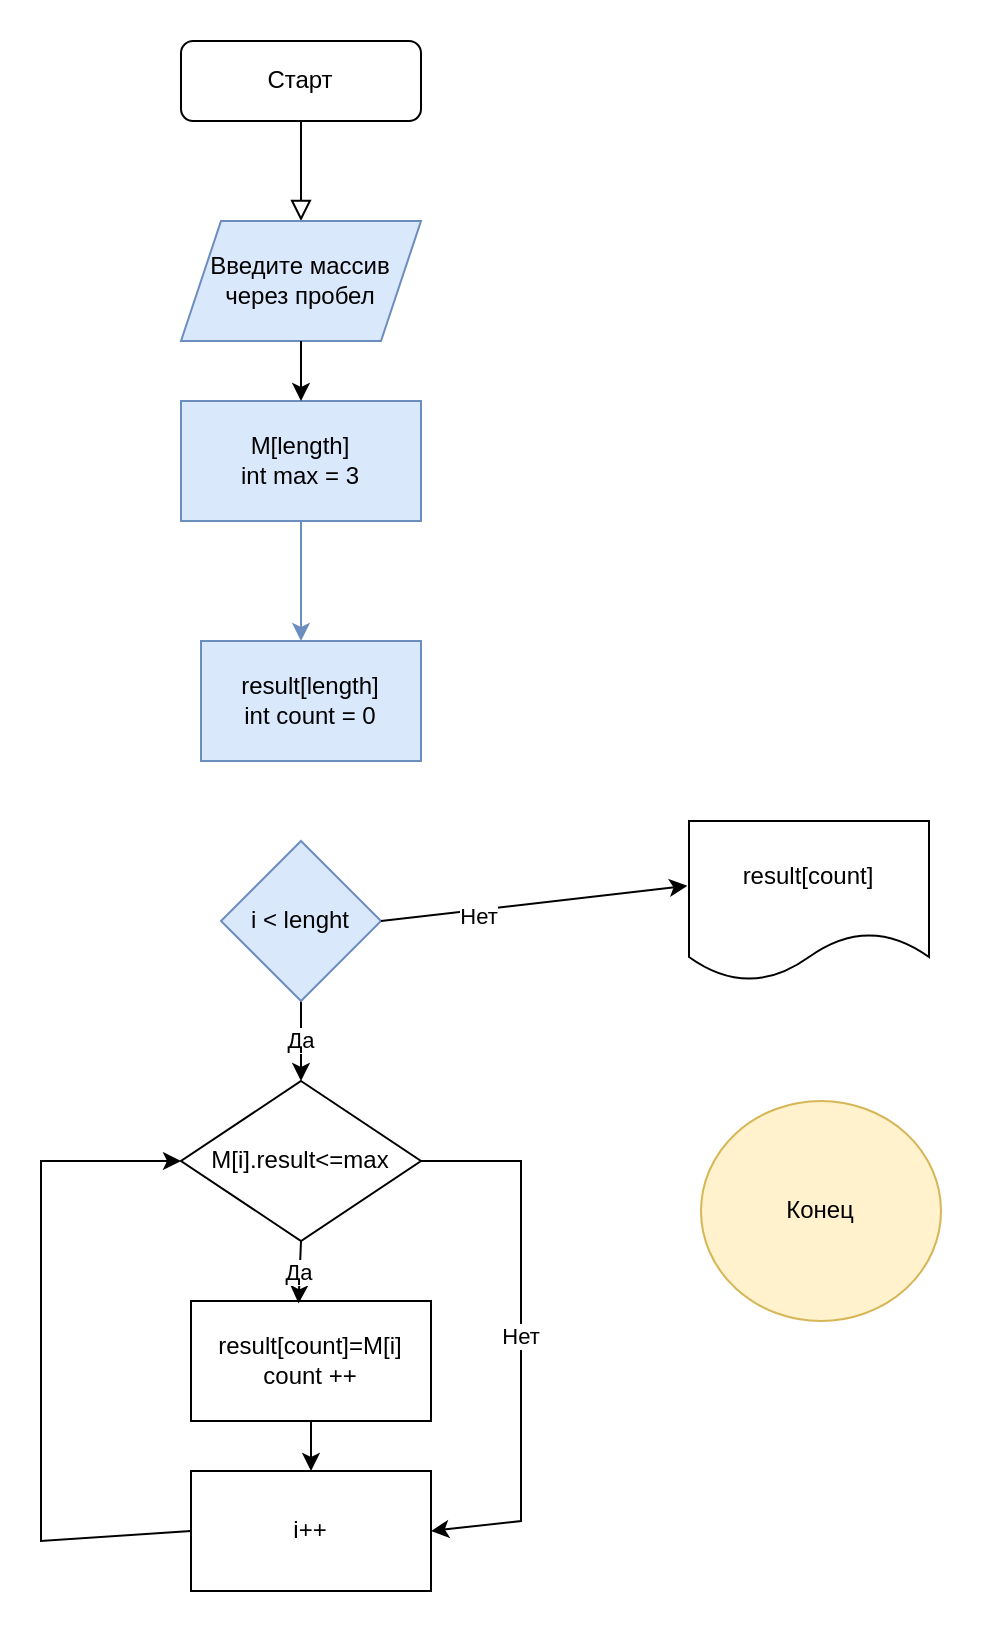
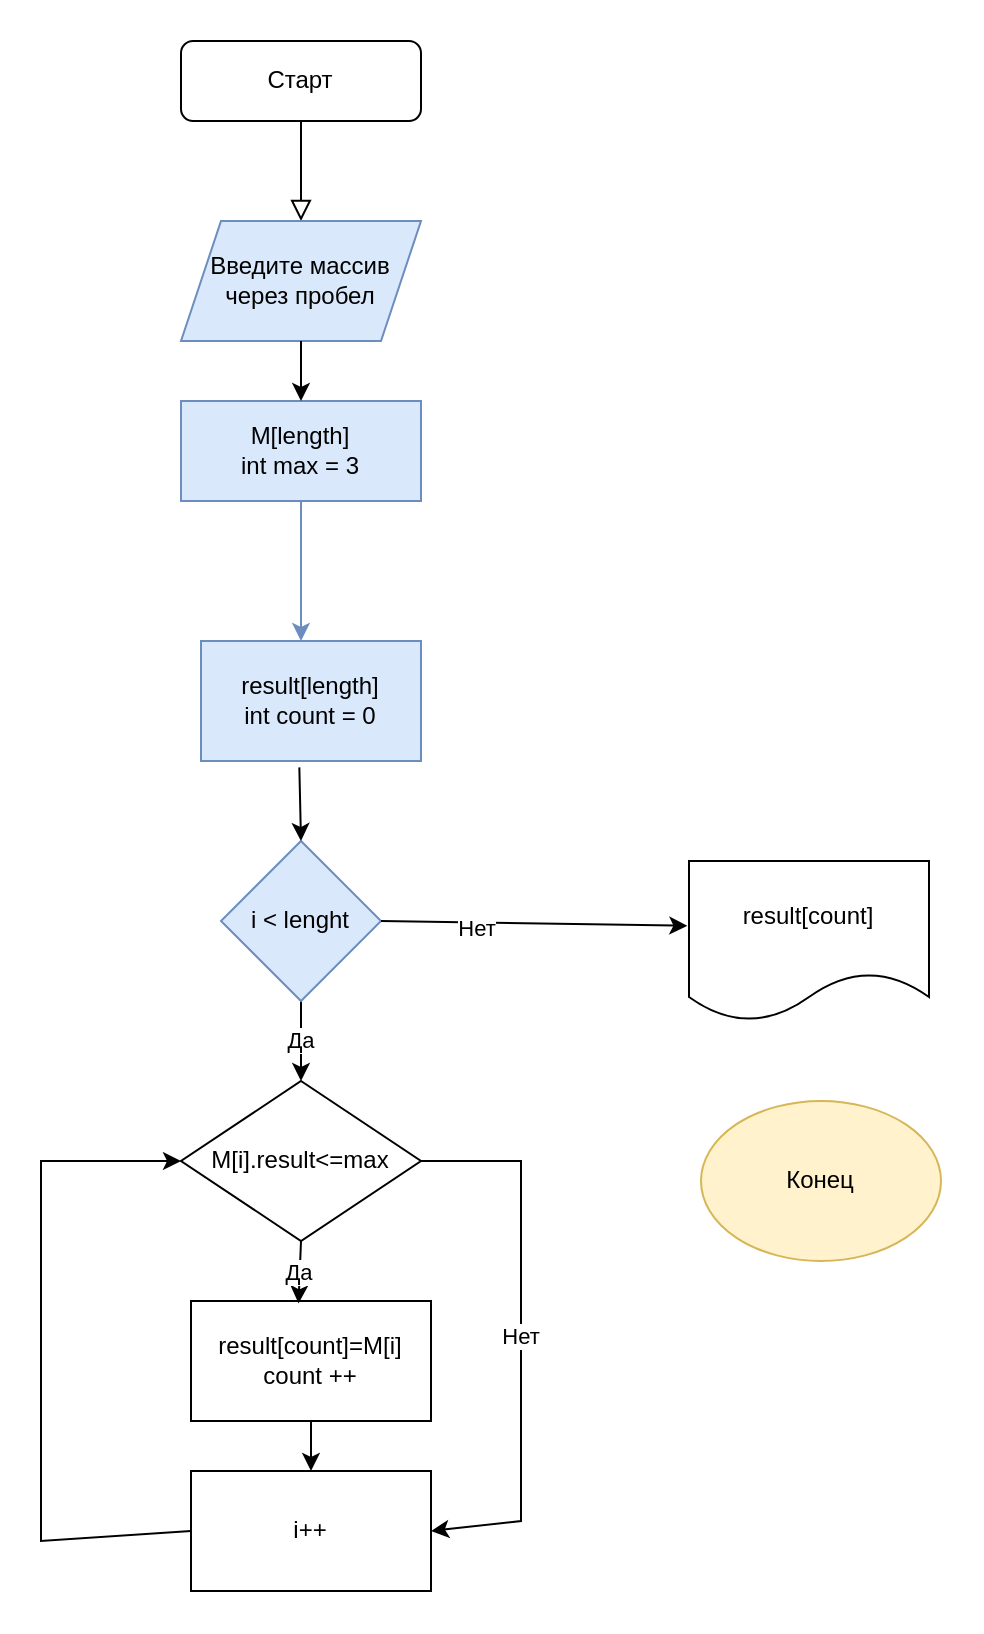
  <mxCell id="0" />
  <mxCell id="1" parent="0" />
  <mxCell id="2" value="" style="rounded=0;html=1;jettySize=auto;orthogonalLoop=1;fontSize=11;endArrow=block;endFill=0;endSize=8;strokeWidth=1;shadow=0;labelBackgroundColor=none;edgeStyle=orthogonalEdgeStyle;" parent="1" source="3" edge="1"><mxGeometry relative="1" as="geometry"><mxPoint x="150" y="110" as="targetPoint" /></mxGeometry></mxCell>
  <mxCell id="3" value="Старт" style="rounded=1;whiteSpace=wrap;html=1;fontSize=12;glass=0;strokeWidth=1;shadow=0;" parent="1" vertex="1"><mxGeometry x="90" y="20" width="120" height="40" as="geometry" /></mxCell>
  <mxCell id="4" value="Введите массив&lt;br&gt;через пробел" style="shape=parallelogram;perimeter=parallelogramPerimeter;whiteSpace=wrap;html=1;fixedSize=1;fillColor=#dae8fc;strokeColor=#6c8ebf;" vertex="1" parent="1"><mxGeometry x="90" y="110" width="120" height="60" as="geometry" /></mxCell>
  <mxCell id="5" value="" style="edgeStyle=orthogonalEdgeStyle;rounded=0;orthogonalLoop=1;jettySize=auto;html=1;fillColor=#dae8fc;strokeColor=#6c8ebf;" edge="1" parent="1" source="6"><mxGeometry relative="1" as="geometry"><mxPoint x="150" y="320" as="targetPoint" /></mxGeometry></mxCell>
- <mxCell id="6" value="M[length]&lt;br&gt;int max = 3" style="rounded=0;whiteSpace=wrap;html=1;fillColor=#dae8fc;strokeColor=#6c8ebf;" vertex="1" parent="1"><mxGeometry x="90" y="200" width="120" height="60" as="geometry" /></mxCell>
+ <mxCell id="6" value="M[length]&lt;br&gt;int max = 3" style="rounded=0;whiteSpace=wrap;html=1;fillColor=#dae8fc;strokeColor=#6c8ebf;" vertex="1" parent="1"><mxGeometry x="90" y="200" width="120" height="50" as="geometry" /></mxCell>
  <mxCell id="7" value="Да" style="edgeStyle=orthogonalEdgeStyle;rounded=0;orthogonalLoop=1;jettySize=auto;html=1;exitX=0.5;exitY=1;exitDx=0;exitDy=0;entryX=0.5;entryY=0;entryDx=0;entryDy=0;" edge="1" parent="1" source="8" target="14"><mxGeometry relative="1" as="geometry" /></mxCell>
  <mxCell id="8" value="i &amp;lt; lenght" style="rhombus;whiteSpace=wrap;html=1;fillColor=#dae8fc;strokeColor=#6c8ebf;" vertex="1" parent="1"><mxGeometry x="110" y="420" width="80" height="80" as="geometry" /></mxCell>
- <mxCell id="9" value="result[count]" style="shape=document;whiteSpace=wrap;html=1;boundedLbl=1;" vertex="1" parent="1"><mxGeometry x="344" y="410" width="120" height="80" as="geometry" /></mxCell>
- <mxCell id="10" value="Конец" style="ellipse;whiteSpace=wrap;html=1;fillColor=#fff2cc;strokeColor=#d6b656;" vertex="1" parent="1"><mxGeometry x="350" y="550" width="120" height="110" as="geometry" /></mxCell>
+ <mxCell id="9" value="result[count]" style="shape=document;whiteSpace=wrap;html=1;boundedLbl=1;" vertex="1" parent="1"><mxGeometry x="344" y="430" width="120" height="80" as="geometry" /></mxCell>
+ <mxCell id="10" value="Конец" style="ellipse;whiteSpace=wrap;html=1;fillColor=#fff2cc;strokeColor=#d6b656;" vertex="1" parent="1"><mxGeometry x="350" y="550" width="120" height="80" as="geometry" /></mxCell>
  <mxCell id="11" value="" style="endArrow=classic;html=1;rounded=0;exitX=0.5;exitY=1;exitDx=0;exitDy=0;entryX=0.5;entryY=0;entryDx=0;entryDy=0;" edge="1" parent="1" source="4" target="6"><mxGeometry width="50" height="50" relative="1" as="geometry"><mxPoint x="320" y="190" as="sourcePoint" /><mxPoint x="370" y="140" as="targetPoint" /></mxGeometry></mxCell>
  <mxCell id="12" value="result[length]&lt;br&gt;int count = 0" style="rounded=0;whiteSpace=wrap;html=1;fillColor=#dae8fc;strokeColor=#6c8ebf;" vertex="1" parent="1"><mxGeometry x="100" y="320" width="110" height="60" as="geometry" /></mxCell>
+ <mxCell id="13" value="" style="endArrow=classic;html=1;rounded=0;exitX=0.447;exitY=1.053;exitDx=0;exitDy=0;exitPerimeter=0;entryX=0.5;entryY=0;entryDx=0;entryDy=0;" edge="1" parent="1" source="12" target="8"><mxGeometry width="50" height="50" relative="1" as="geometry"><mxPoint x="320" y="590" as="sourcePoint" /><mxPoint x="370" y="540" as="targetPoint" /></mxGeometry></mxCell>
  <mxCell id="14" value="M[i].result&amp;lt;=max" style="rhombus;whiteSpace=wrap;html=1;" vertex="1" parent="1"><mxGeometry x="90" y="540" width="120" height="80" as="geometry" /></mxCell>
  <mxCell id="15" value="result[count]=M[i]&lt;br&gt;count ++" style="rounded=0;whiteSpace=wrap;html=1;" vertex="1" parent="1"><mxGeometry x="95" y="650" width="120" height="60" as="geometry" /></mxCell>
  <mxCell id="16" value="Да" style="endArrow=classic;html=1;rounded=0;entryX=0.448;entryY=0.02;entryDx=0;entryDy=0;entryPerimeter=0;" edge="1" parent="1" target="15"><mxGeometry width="50" height="50" relative="1" as="geometry"><mxPoint x="150" y="620" as="sourcePoint" /><mxPoint x="200" y="570" as="targetPoint" /></mxGeometry></mxCell>
  <mxCell id="17" value="i++" style="rounded=0;whiteSpace=wrap;html=1;" vertex="1" parent="1"><mxGeometry x="95" y="735" width="120" height="60" as="geometry" /></mxCell>
  <mxCell id="18" value="" style="endArrow=classic;html=1;rounded=0;exitX=0.5;exitY=1;exitDx=0;exitDy=0;" edge="1" parent="1" source="15" target="17"><mxGeometry width="50" height="50" relative="1" as="geometry"><mxPoint x="320" y="680" as="sourcePoint" /><mxPoint x="370" y="630" as="targetPoint" /></mxGeometry></mxCell>
  <mxCell id="19" value="" style="endArrow=classic;html=1;rounded=0;exitX=0;exitY=0.5;exitDx=0;exitDy=0;entryX=0;entryY=0.5;entryDx=0;entryDy=0;" edge="1" parent="1" source="17" target="14"><mxGeometry width="50" height="50" relative="1" as="geometry"><mxPoint x="320" y="680" as="sourcePoint" /><mxPoint x="370" y="630" as="targetPoint" /><Array as="points"><mxPoint x="20" y="770" /><mxPoint x="20" y="670" /><mxPoint x="20" y="580" /></Array></mxGeometry></mxCell>
  <mxCell id="20" value="Нет" style="endArrow=classic;html=1;rounded=0;exitX=1;exitY=0.5;exitDx=0;exitDy=0;entryX=1;entryY=0.5;entryDx=0;entryDy=0;" edge="1" parent="1" source="14" target="17"><mxGeometry width="50" height="50" relative="1" as="geometry"><mxPoint x="320" y="680" as="sourcePoint" /><mxPoint x="370" y="630" as="targetPoint" /><Array as="points"><mxPoint x="260" y="580" /><mxPoint x="260" y="760" /></Array></mxGeometry></mxCell>
  <mxCell id="21" value="" style="endArrow=classic;html=1;rounded=0;exitX=1;exitY=0.5;exitDx=0;exitDy=0;entryX=-0.007;entryY=0.405;entryDx=0;entryDy=0;entryPerimeter=0;" edge="1" parent="1" source="8" target="9"><mxGeometry width="50" height="50" relative="1" as="geometry"><mxPoint x="320" y="600" as="sourcePoint" /><mxPoint x="370" y="550" as="targetPoint" /></mxGeometry></mxCell>
  <mxCell id="22" value="Нет" style="edgeLabel;html=1;align=center;verticalAlign=middle;resizable=0;points=[];" vertex="1" connectable="0" parent="21"><mxGeometry x="-0.375" y="-3" relative="1" as="geometry"><mxPoint as="offset" /></mxGeometry></mxCell>
